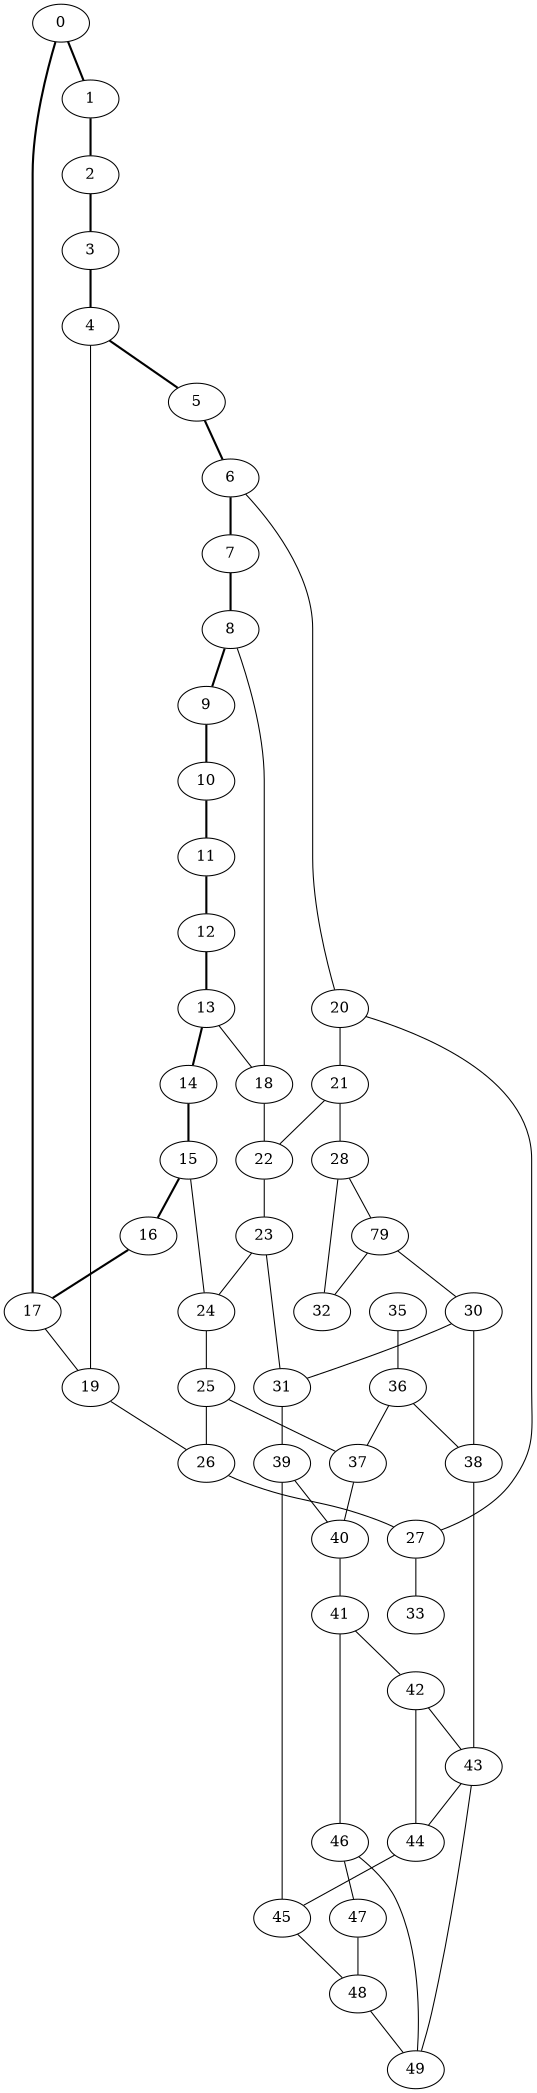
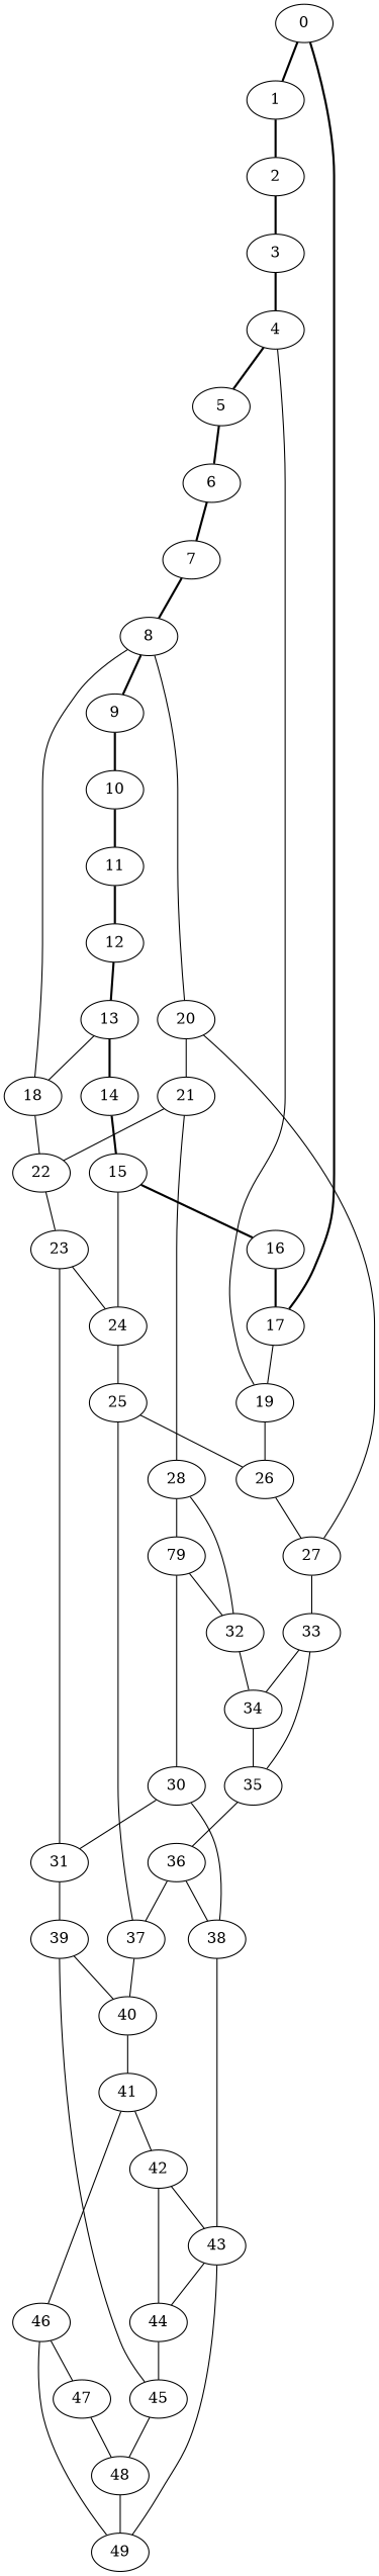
  graph {
    0
    1
    17
    2
    19
    3
    26
    4
    5
    6
    7
    20
    27
    8
    21
    9
    18
    22
    28
    33
    10
    11
    23
    12
    13
    14
    15
    16
    24
    25
    37
    31
    n33 [label=79]
    32
+   34
    35
    30
    39
    40
    45
    41
    36
    38
    43
    44
    49
    48
    42
    46
    47
    0 -- 1 [style=bold]
    0 -- 17 [style=bold]
    1 -- 2 [style=bold]
    17 -- 19
    2 -- 3 [style=bold]
    19 -- 26
    3 -- 4 [style=bold]
    26 -- 27
    4 -- 19
    4 -- 5 [style=bold]
    5 -- 6 [style=bold]
    6 -- 7 [style=bold]
-   6 -- 20
+   8 -- 20
    7 -- 8 [style=bold]
    20 -- 27
    20 -- 21
    27 -- 33
    8 -- 9 [style=bold]
    8 -- 18
    21 -- 22
    21 -- 28
    9 -- 10 [style=bold]
    18 -- 22
    22 -- 23
    28 -- n33
    28 -- 32
+   33 -- 34
+   33 -- 35
    10 -- 11 [style=bold]
    11 -- 12 [style=bold]
    23 -- 24
    23 -- 31
    12 -- 13 [style=bold]
    13 -- 18
    13 -- 14 [style=bold]
    14 -- 15 [style=bold]
    15 -- 16 [style=bold]
    15 -- 24
    16 -- 17 [style=bold]
    24 -- 25
    25 -- 26
    25 -- 37
    37 -- 40
    31 -- 39
    n33 -- 32
    n33 -- 30
+   32 -- 34
+   34 -- 35
    35 -- 36
    30 -- 31
    30 -- 38
    39 -- 40
    39 -- 45
    40 -- 41
    45 -- 48
    41 -- 42
    41 -- 46
    36 -- 37
    36 -- 38
    38 -- 43
    43 -- 44
    43 -- 49
    44 -- 45
    48 -- 49
    42 -- 43
    42 -- 44
    46 -- 49
    46 -- 47
    47 -- 48
  }
